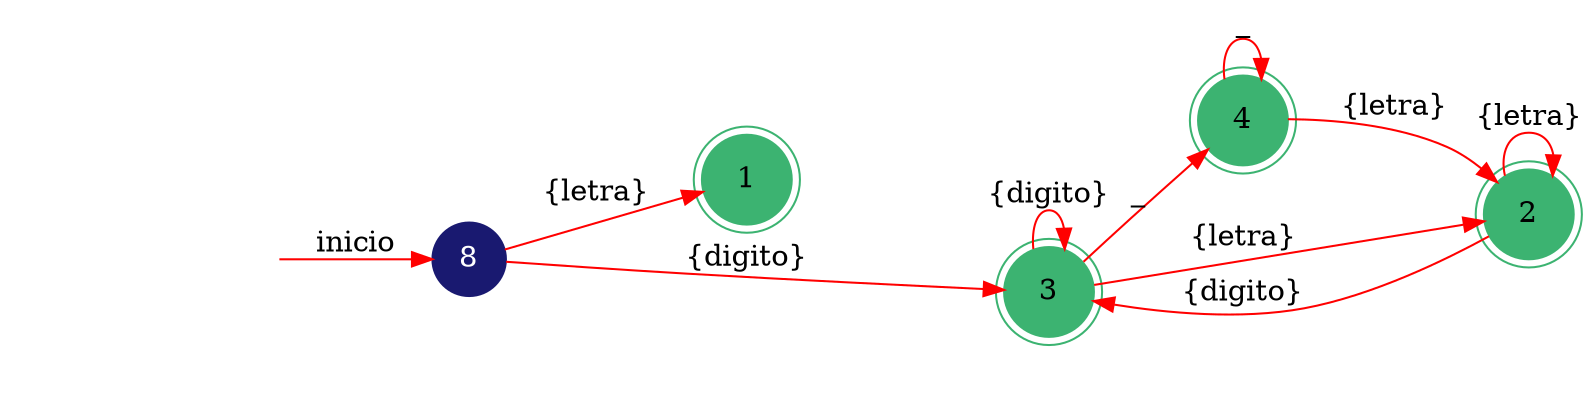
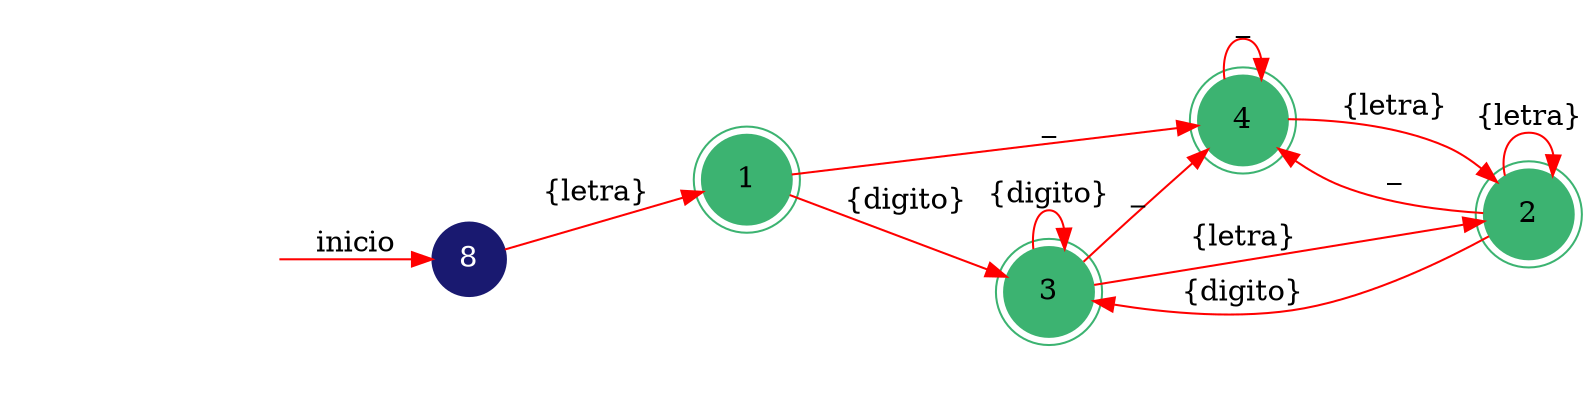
  digraph {
    rankdir=LR
    node [color=mediumseagreen shape=doublecircle style=filled]
    edge [color=red]
    1
    3
    4
    2
    secret_node [color=midnightblue fontcolor=white shape=circle style=invis]
    n6 [color=midnightblue fontcolor=white label=8 shape=circle]
-   n6 -> 3 [label="{digito}"]
+   1 -> 3 [label="{digito}"]
+   1 -> 4 [label=_]
    3 -> 3 [label="{digito}"]
    3 -> 4 [label=_]
    3 -> 2 [label="{letra}"]
    4 -> 4 [label=_]
    4 -> 2 [label="{letra}"]
    2 -> 3 [label="{digito}"]
+   2 -> 4 [label=_]
    2 -> 2 [label="{letra}"]
    secret_node -> n6 [label=inicio]
    n6 -> 1 [label="{letra}"]
  }
